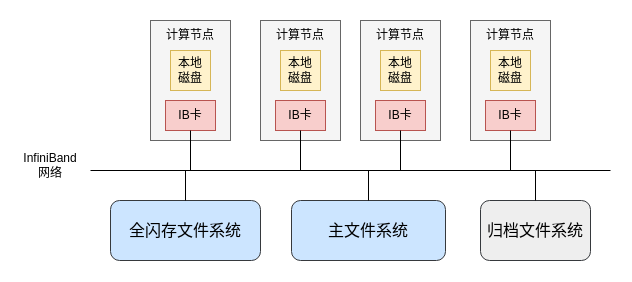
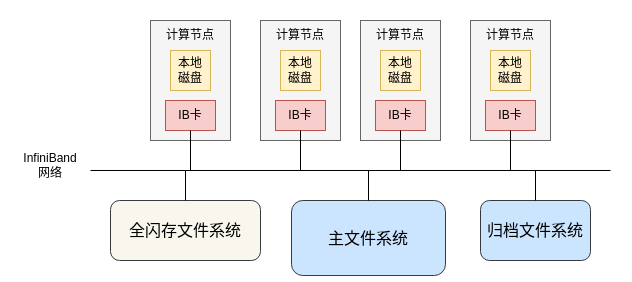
  <mxCell id="0" />
  <mxCell id="1" parent="0" />
  <mxCell id="2" value="" style="rounded=0;whiteSpace=wrap;html=1;fillColor=#f5f5f5;fontColor=#333333;strokeColor=#666666;" parent="1" vertex="1"><mxGeometry x="150" y="20" width="80" height="120" as="geometry" /></mxCell>
  <mxCell id="3" value="计算节点" style="text;html=1;strokeColor=none;fillColor=none;align=center;verticalAlign=middle;whiteSpace=wrap;rounded=0;" parent="1" vertex="1"><mxGeometry x="160" y="20" width="60" height="30" as="geometry" /></mxCell>
  <mxCell id="4" value="本地&lt;br&gt;磁盘" style="whiteSpace=wrap;html=1;aspect=fixed;fillColor=#fff2cc;strokeColor=#d6b656;" parent="1" vertex="1"><mxGeometry x="170" y="50" width="40" height="40" as="geometry" /></mxCell>
  <mxCell id="5" value="IB卡" style="rounded=0;whiteSpace=wrap;html=1;fillColor=#f8cecc;strokeColor=#b85450;" parent="1" vertex="1"><mxGeometry x="165" y="100" width="50" height="30" as="geometry" /></mxCell>
  <mxCell id="6" value="" style="rounded=0;whiteSpace=wrap;html=1;fillColor=#f5f5f5;fontColor=#333333;strokeColor=#666666;" parent="1" vertex="1"><mxGeometry x="260" y="20" width="80" height="120" as="geometry" /></mxCell>
  <mxCell id="7" value="计算节点" style="text;html=1;strokeColor=none;fillColor=none;align=center;verticalAlign=middle;whiteSpace=wrap;rounded=0;" parent="1" vertex="1"><mxGeometry x="270" y="20" width="60" height="30" as="geometry" /></mxCell>
  <mxCell id="8" value="本地&lt;br&gt;磁盘" style="whiteSpace=wrap;html=1;aspect=fixed;fillColor=#fff2cc;strokeColor=#d6b656;" parent="1" vertex="1"><mxGeometry x="280" y="50" width="40" height="40" as="geometry" /></mxCell>
  <mxCell id="9" value="IB卡" style="rounded=0;whiteSpace=wrap;html=1;fillColor=#f8cecc;strokeColor=#b85450;" parent="1" vertex="1"><mxGeometry x="275" y="100" width="50" height="30" as="geometry" /></mxCell>
  <mxCell id="10" value="" style="rounded=0;whiteSpace=wrap;html=1;fillColor=#f5f5f5;fontColor=#333333;strokeColor=#666666;" parent="1" vertex="1"><mxGeometry x="360" y="20" width="80" height="120" as="geometry" /></mxCell>
  <mxCell id="11" value="计算节点" style="text;html=1;strokeColor=none;fillColor=none;align=center;verticalAlign=middle;whiteSpace=wrap;rounded=0;" parent="1" vertex="1"><mxGeometry x="370" y="20" width="60" height="30" as="geometry" /></mxCell>
  <mxCell id="12" value="本地&lt;br&gt;磁盘" style="whiteSpace=wrap;html=1;aspect=fixed;fillColor=#fff2cc;strokeColor=#d6b656;" parent="1" vertex="1"><mxGeometry x="380" y="50" width="40" height="40" as="geometry" /></mxCell>
  <mxCell id="13" value="IB卡" style="rounded=0;whiteSpace=wrap;html=1;fillColor=#f8cecc;strokeColor=#b85450;" parent="1" vertex="1"><mxGeometry x="375" y="100" width="50" height="30" as="geometry" /></mxCell>
  <mxCell id="14" value="" style="rounded=0;whiteSpace=wrap;html=1;fillColor=#f5f5f5;fontColor=#333333;strokeColor=#666666;" parent="1" vertex="1"><mxGeometry x="470" y="20" width="80" height="120" as="geometry" /></mxCell>
  <mxCell id="15" value="计算节点" style="text;html=1;strokeColor=none;fillColor=none;align=center;verticalAlign=middle;whiteSpace=wrap;rounded=0;" parent="1" vertex="1"><mxGeometry x="480" y="20" width="60" height="30" as="geometry" /></mxCell>
  <mxCell id="16" value="本地&lt;br&gt;磁盘" style="whiteSpace=wrap;html=1;aspect=fixed;fillColor=#fff2cc;strokeColor=#d6b656;" parent="1" vertex="1"><mxGeometry x="490" y="50" width="40" height="40" as="geometry" /></mxCell>
  <mxCell id="17" value="IB卡" style="rounded=0;whiteSpace=wrap;html=1;fillColor=#f8cecc;strokeColor=#b85450;" parent="1" vertex="1"><mxGeometry x="485" y="100" width="50" height="30" as="geometry" /></mxCell>
- <mxCell id="18" value="全闪存文件系统" style="rounded=1;whiteSpace=wrap;html=1;fontSize=16;fillColor=#cce5ff;strokeColor=#36393d;" vertex="1" parent="1"><mxGeometry x="110" y="200" width="150" height="60" as="geometry" /></mxCell>
- <mxCell id="19" value="主文件系统" style="rounded=1;whiteSpace=wrap;html=1;fontSize=16;fillColor=#cce5ff;strokeColor=#36393d;" vertex="1" parent="1"><mxGeometry x="291" y="200" width="154" height="60" as="geometry" /></mxCell>
- <mxCell id="20" value="归档文件系统" style="rounded=1;whiteSpace=wrap;html=1;fontSize=16;fillColor=#eeeeee;strokeColor=#36393d;" vertex="1" parent="1"><mxGeometry x="480" y="200" width="110" height="60" as="geometry" /></mxCell>
+ <mxCell id="18" value="全闪存文件系统" style="rounded=1;whiteSpace=wrap;html=1;fontSize=16;fillColor=#f9f7ed;strokeColor=#36393d;" vertex="1" parent="1"><mxGeometry x="110" y="200" width="150" height="60" as="geometry" /></mxCell>
+ <mxCell id="19" value="主文件系统" style="rounded=1;whiteSpace=wrap;html=1;fontSize=16;fillColor=#cce5ff;strokeColor=#36393d;" vertex="1" parent="1"><mxGeometry x="291" y="200" width="154" height="75" as="geometry" /></mxCell>
+ <mxCell id="20" value="归档文件系统" style="rounded=1;whiteSpace=wrap;html=1;fontSize=16;fillColor=#cce5ff;strokeColor=#36393d;" vertex="1" parent="1"><mxGeometry x="480" y="200" width="110" height="60" as="geometry" /></mxCell>
  <mxCell id="21" value="" style="endArrow=none;html=1;rounded=0;" edge="1" parent="1"><mxGeometry width="50" height="50" relative="1" as="geometry"><mxPoint x="90" y="170" as="sourcePoint" /><mxPoint x="610" y="170" as="targetPoint" /></mxGeometry></mxCell>
  <mxCell id="22" value="" style="endArrow=none;html=1;rounded=0;entryX=0.5;entryY=1;entryDx=0;entryDy=0;" edge="1" parent="1" target="5"><mxGeometry width="50" height="50" relative="1" as="geometry"><mxPoint x="190" y="170" as="sourcePoint" /><mxPoint x="0" y="230" as="targetPoint" /></mxGeometry></mxCell>
  <mxCell id="23" value="" style="endArrow=none;html=1;rounded=0;entryX=0.5;entryY=1;entryDx=0;entryDy=0;" edge="1" parent="1" target="9"><mxGeometry width="50" height="50" relative="1" as="geometry"><mxPoint x="300" y="170" as="sourcePoint" /><mxPoint x="390" y="310" as="targetPoint" /></mxGeometry></mxCell>
  <mxCell id="24" value="" style="endArrow=none;html=1;rounded=0;entryX=0.5;entryY=1;entryDx=0;entryDy=0;" edge="1" parent="1" target="13"><mxGeometry width="50" height="50" relative="1" as="geometry"><mxPoint x="400" y="170" as="sourcePoint" /><mxPoint x="440" y="350" as="targetPoint" /></mxGeometry></mxCell>
  <mxCell id="25" value="" style="endArrow=none;html=1;rounded=0;entryX=0.5;entryY=1;entryDx=0;entryDy=0;" edge="1" parent="1" target="17"><mxGeometry width="50" height="50" relative="1" as="geometry"><mxPoint x="510" y="170" as="sourcePoint" /><mxPoint x="400" y="300" as="targetPoint" /></mxGeometry></mxCell>
  <mxCell id="26" value="" style="endArrow=none;html=1;rounded=0;exitX=0.5;exitY=0;exitDx=0;exitDy=0;" edge="1" parent="1" source="18"><mxGeometry width="50" height="50" relative="1" as="geometry"><mxPoint x="100" y="340" as="sourcePoint" /><mxPoint x="185" y="170" as="targetPoint" /></mxGeometry></mxCell>
  <mxCell id="27" value="" style="endArrow=none;html=1;rounded=0;exitX=0.5;exitY=0;exitDx=0;exitDy=0;" edge="1" parent="1" source="19"><mxGeometry width="50" height="50" relative="1" as="geometry"><mxPoint x="280" y="440" as="sourcePoint" /><mxPoint x="368" y="170" as="targetPoint" /></mxGeometry></mxCell>
  <mxCell id="28" value="" style="endArrow=none;html=1;rounded=0;exitX=0.5;exitY=0;exitDx=0;exitDy=0;" edge="1" parent="1" source="20"><mxGeometry width="50" height="50" relative="1" as="geometry"><mxPoint x="490" y="360" as="sourcePoint" /><mxPoint x="535" y="170" as="targetPoint" /></mxGeometry></mxCell>
  <mxCell id="29" value="InfiniBand&lt;br&gt;网络" style="text;html=1;strokeColor=none;fillColor=none;align=center;verticalAlign=middle;whiteSpace=wrap;rounded=0;" vertex="1" parent="1"><mxGeometry x="20" y="150" width="60" height="30" as="geometry" /></mxCell>
